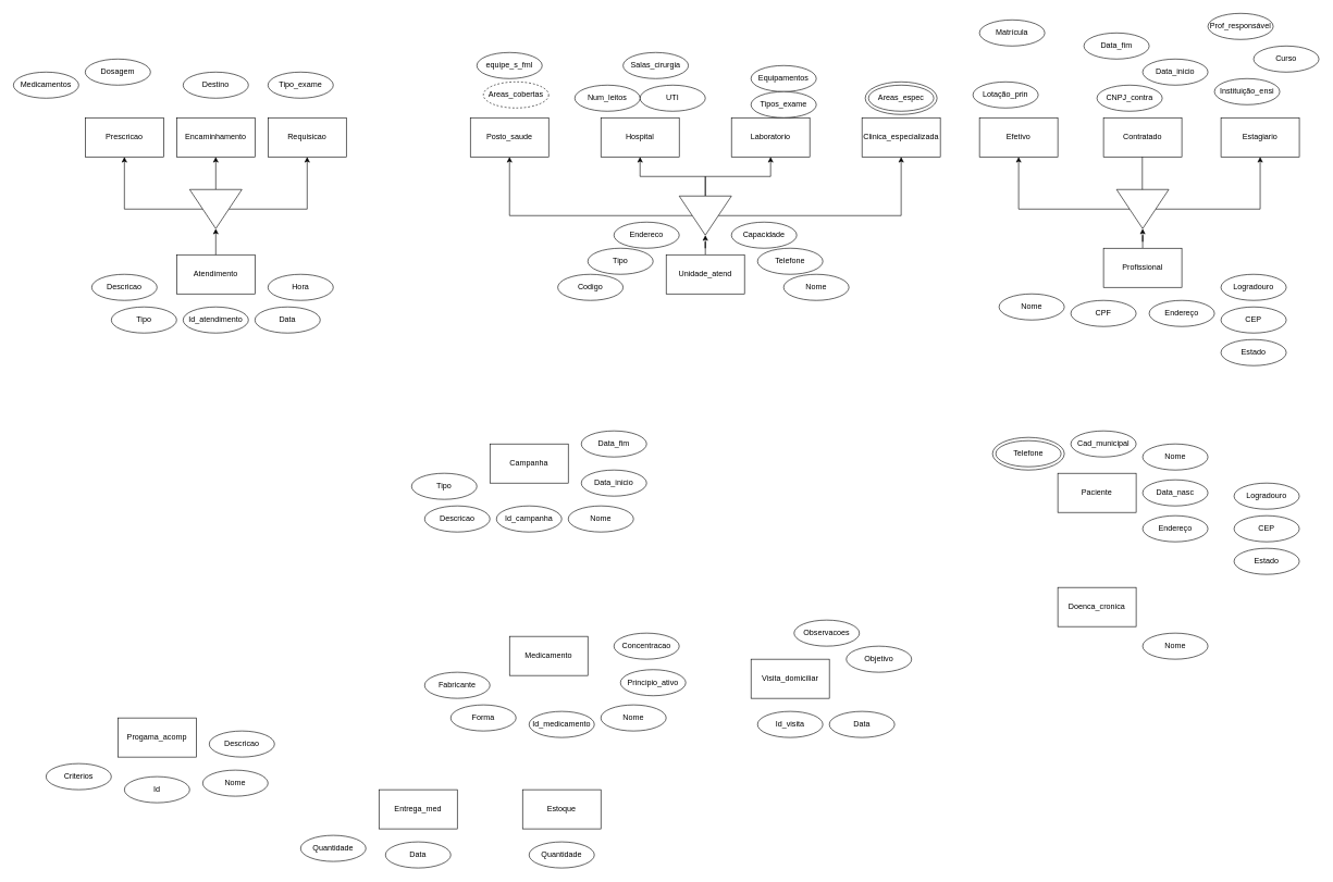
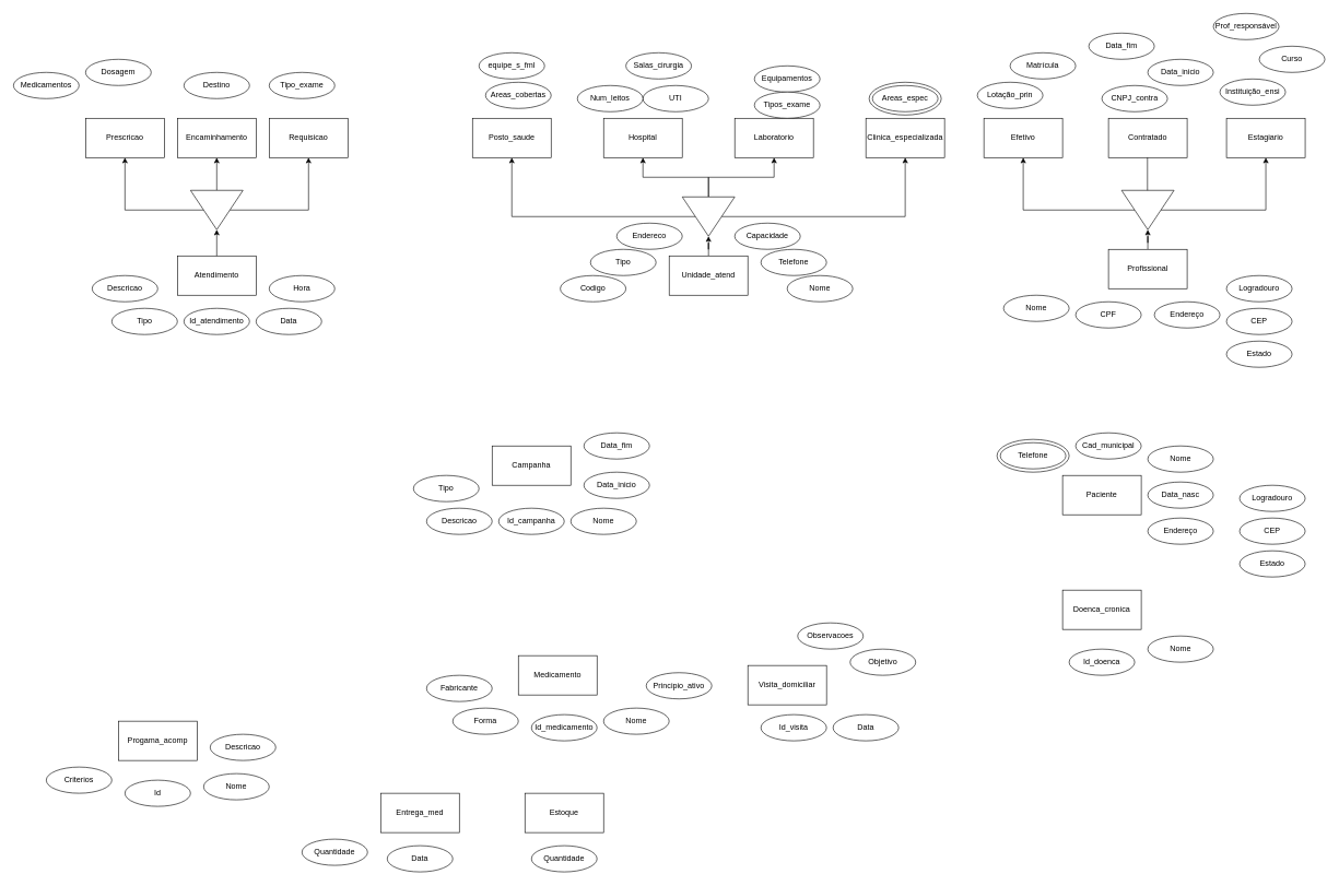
  <mxCell id="0" />
  <mxCell id="1" parent="0" />
  <mxCell id="2" value="" style="edgeStyle=orthogonalEdgeStyle;rounded=0;orthogonalLoop=1;jettySize=auto;html=1;" edge="1" parent="1" source="3" target="18"><mxGeometry relative="1" as="geometry" /></mxCell>
  <mxCell id="3" value="Unidade_atend" style="rounded=0;whiteSpace=wrap;html=1;" vertex="1" parent="1"><mxGeometry x="1020" y="390" width="120" height="60" as="geometry" /></mxCell>
  <mxCell id="4" value="Laboratorio" style="rounded=0;whiteSpace=wrap;html=1;" vertex="1" parent="1"><mxGeometry x="1120" y="180" width="120" height="60" as="geometry" /></mxCell>
  <mxCell id="5" value="Estagiario" style="rounded=0;whiteSpace=wrap;html=1;" vertex="1" parent="1"><mxGeometry x="1870" y="180" width="120" height="60" as="geometry" /></mxCell>
  <mxCell id="6" value="Efetivo" style="rounded=0;whiteSpace=wrap;html=1;" vertex="1" parent="1"><mxGeometry x="1500" y="180" width="120" height="60" as="geometry" /></mxCell>
  <mxCell id="7" value="" style="edgeStyle=orthogonalEdgeStyle;rounded=0;orthogonalLoop=1;jettySize=auto;html=1;" edge="1" parent="1" source="8" target="21"><mxGeometry relative="1" as="geometry" /></mxCell>
  <mxCell id="8" value="Profissional" style="rounded=0;whiteSpace=wrap;html=1;" vertex="1" parent="1"><mxGeometry x="1690" y="380" width="120" height="60" as="geometry" /></mxCell>
  <mxCell id="9" value="Contratado" style="rounded=0;whiteSpace=wrap;html=1;" vertex="1" parent="1"><mxGeometry x="1690" y="180" width="120" height="60" as="geometry" /></mxCell>
  <mxCell id="10" value="Atendimento" style="rounded=0;whiteSpace=wrap;html=1;" vertex="1" parent="1"><mxGeometry x="270" y="390" width="120" height="60" as="geometry" /></mxCell>
  <mxCell id="11" value="Clinica_especializada" style="rounded=0;whiteSpace=wrap;html=1;" vertex="1" parent="1"><mxGeometry x="1320" y="180" width="120" height="60" as="geometry" /></mxCell>
  <mxCell id="12" value="Hospital" style="rounded=0;whiteSpace=wrap;html=1;" vertex="1" parent="1"><mxGeometry x="920" y="180" width="120" height="60" as="geometry" /></mxCell>
  <mxCell id="13" value="Posto_saude" style="rounded=0;whiteSpace=wrap;html=1;" vertex="1" parent="1"><mxGeometry x="720" y="180" width="120" height="60" as="geometry" /></mxCell>
  <mxCell id="14" style="edgeStyle=orthogonalEdgeStyle;rounded=0;orthogonalLoop=1;jettySize=auto;html=1;entryX=0.5;entryY=1;entryDx=0;entryDy=0;" edge="1" parent="1" source="18" target="13"><mxGeometry relative="1" as="geometry" /></mxCell>
  <mxCell id="15" style="edgeStyle=orthogonalEdgeStyle;rounded=0;orthogonalLoop=1;jettySize=auto;html=1;entryX=0.5;entryY=1;entryDx=0;entryDy=0;" edge="1" parent="1" source="18" target="12"><mxGeometry relative="1" as="geometry" /></mxCell>
  <mxCell id="16" style="edgeStyle=orthogonalEdgeStyle;rounded=0;orthogonalLoop=1;jettySize=auto;html=1;entryX=0.5;entryY=1;entryDx=0;entryDy=0;" edge="1" parent="1" source="18" target="4"><mxGeometry relative="1" as="geometry" /></mxCell>
  <mxCell id="17" style="edgeStyle=orthogonalEdgeStyle;rounded=0;orthogonalLoop=1;jettySize=auto;html=1;entryX=0.5;entryY=1;entryDx=0;entryDy=0;" edge="1" parent="1" source="18" target="11"><mxGeometry relative="1" as="geometry" /></mxCell>
  <mxCell id="18" value="" style="triangle;whiteSpace=wrap;html=1;rotation=90;" vertex="1" parent="1"><mxGeometry x="1050" y="290" width="60" height="80" as="geometry" /></mxCell>
  <mxCell id="19" style="edgeStyle=orthogonalEdgeStyle;rounded=0;orthogonalLoop=1;jettySize=auto;html=1;entryX=0.5;entryY=1;entryDx=0;entryDy=0;" edge="1" parent="1" source="21" target="6"><mxGeometry relative="1" as="geometry" /></mxCell>
  <mxCell id="20" style="edgeStyle=orthogonalEdgeStyle;rounded=0;orthogonalLoop=1;jettySize=auto;html=1;entryX=0.5;entryY=1;entryDx=0;entryDy=0;" edge="1" parent="1" source="21" target="5"><mxGeometry relative="1" as="geometry" /></mxCell>
  <mxCell id="21" value="" style="triangle;whiteSpace=wrap;html=1;rotation=90;" vertex="1" parent="1"><mxGeometry x="1720" y="280" width="60" height="80" as="geometry" /></mxCell>
  <mxCell id="22" value="Requisicao" style="rounded=0;whiteSpace=wrap;html=1;" vertex="1" parent="1"><mxGeometry x="410" y="180" width="120" height="60" as="geometry" /></mxCell>
  <mxCell id="23" value="Prescricao" style="rounded=0;whiteSpace=wrap;html=1;shadow=0;" vertex="1" parent="1"><mxGeometry x="130" y="180" width="120" height="60" as="geometry" /></mxCell>
  <mxCell id="24" value="" style="edgeStyle=orthogonalEdgeStyle;rounded=0;orthogonalLoop=1;jettySize=auto;html=1;exitX=0.5;exitY=0;exitDx=0;exitDy=0;entryX=1;entryY=0.5;entryDx=0;entryDy=0;" edge="1" parent="1" target="29" source="10"><mxGeometry relative="1" as="geometry"><mxPoint x="330" y="380" as="sourcePoint" /></mxGeometry></mxCell>
  <mxCell id="25" value="Encaminhamento" style="rounded=0;whiteSpace=wrap;html=1;" vertex="1" parent="1"><mxGeometry x="270" y="180" width="120" height="60" as="geometry" /></mxCell>
  <mxCell id="26" style="edgeStyle=orthogonalEdgeStyle;rounded=0;orthogonalLoop=1;jettySize=auto;html=1;entryX=0.5;entryY=1;entryDx=0;entryDy=0;" edge="1" parent="1" source="29" target="25"><mxGeometry relative="1" as="geometry" /></mxCell>
  <mxCell id="27" style="edgeStyle=orthogonalEdgeStyle;rounded=0;orthogonalLoop=1;jettySize=auto;html=1;entryX=0.5;entryY=1;entryDx=0;entryDy=0;" edge="1" parent="1" source="29" target="23"><mxGeometry relative="1" as="geometry" /></mxCell>
  <mxCell id="28" style="edgeStyle=orthogonalEdgeStyle;rounded=0;orthogonalLoop=1;jettySize=auto;html=1;entryX=0.5;entryY=1;entryDx=0;entryDy=0;" edge="1" parent="1" source="29" target="22"><mxGeometry relative="1" as="geometry" /></mxCell>
  <mxCell id="29" value="" style="triangle;whiteSpace=wrap;html=1;rotation=90;" vertex="1" parent="1"><mxGeometry x="300" y="280" width="60" height="80" as="geometry" /></mxCell>
  <mxCell id="30" value="Progama_acomp" style="rounded=0;whiteSpace=wrap;html=1;" vertex="1" parent="1"><mxGeometry x="180" y="1100" width="120" height="60" as="geometry" /></mxCell>
- <mxCell id="31" value="Medicamento" style="rounded=0;whiteSpace=wrap;html=1;" vertex="1" parent="1"><mxGeometry x="780" y="975" width="120" height="60" as="geometry" /></mxCell>
- <mxCell id="32" value="Visita_domiciliar" style="rounded=0;whiteSpace=wrap;html=1;" vertex="1" parent="1"><mxGeometry x="1150" y="1010" width="120" height="60" as="geometry" /></mxCell>
+ <mxCell id="31" value="Medicamento" style="rounded=0;whiteSpace=wrap;html=1;" vertex="1" parent="1"><mxGeometry x="790" y="1000" width="120" height="60" as="geometry" /></mxCell>
+ <mxCell id="32" value="Visita_domiciliar" style="rounded=0;whiteSpace=wrap;html=1;" vertex="1" parent="1"><mxGeometry x="1140" y="1015" width="120" height="60" as="geometry" /></mxCell>
  <mxCell id="33" value="Paciente" style="rounded=0;whiteSpace=wrap;html=1;" vertex="1" parent="1"><mxGeometry x="1620" y="725" width="120" height="60" as="geometry" /></mxCell>
  <mxCell id="34" value="Campanha" style="rounded=0;whiteSpace=wrap;html=1;" vertex="1" parent="1"><mxGeometry x="750" y="680" width="120" height="60" as="geometry" /></mxCell>
  <mxCell id="35" value="Nome" style="ellipse;whiteSpace=wrap;html=1;" vertex="1" parent="1"><mxGeometry x="1200" y="420" width="100" height="40" as="geometry" /></mxCell>
  <mxCell id="36" value="Codigo" style="ellipse;whiteSpace=wrap;html=1;" vertex="1" parent="1"><mxGeometry x="854" y="420" width="100" height="40" as="geometry" /></mxCell>
  <mxCell id="37" value="Tipo" style="ellipse;whiteSpace=wrap;html=1;" vertex="1" parent="1"><mxGeometry x="900" y="380" width="100" height="40" as="geometry" /></mxCell>
  <mxCell id="38" value="Estado" style="ellipse;whiteSpace=wrap;html=1;" vertex="1" parent="1"><mxGeometry x="1870" y="520" width="100" height="40" as="geometry" /></mxCell>
  <mxCell id="39" value="Endereço" style="ellipse;whiteSpace=wrap;html=1;" vertex="1" parent="1"><mxGeometry x="1760" y="460" width="100" height="40" as="geometry" /></mxCell>
  <mxCell id="40" value="Nome" style="ellipse;whiteSpace=wrap;html=1;" vertex="1" parent="1"><mxGeometry x="1530" y="450" width="100" height="40" as="geometry" /></mxCell>
  <mxCell id="41" value="CPF" style="ellipse;whiteSpace=wrap;html=1;" vertex="1" parent="1"><mxGeometry x="1640" y="460" width="100" height="40" as="geometry" /></mxCell>
  <mxCell id="42" value="CEP" style="ellipse;whiteSpace=wrap;html=1;" vertex="1" parent="1"><mxGeometry x="1870" y="470" width="100" height="40" as="geometry" /></mxCell>
  <mxCell id="43" value="equipe_s_fml" style="ellipse;whiteSpace=wrap;html=1;" vertex="1" parent="1"><mxGeometry x="730" y="80" width="100" height="40" as="geometry" /></mxCell>
- <mxCell id="44" value="Areas_cobertas" style="ellipse;whiteSpace=wrap;html=1;dashed=1;" vertex="1" parent="1"><mxGeometry x="740" y="125" width="100" height="40" as="geometry" /></mxCell>
+ <mxCell id="44" value="Areas_cobertas" style="ellipse;whiteSpace=wrap;html=1;" vertex="1" parent="1"><mxGeometry x="740" y="125" width="100" height="40" as="geometry" /></mxCell>
  <mxCell id="45" value="" style="ellipse;whiteSpace=wrap;html=1;" vertex="1" parent="1"><mxGeometry x="1325" y="125" width="110" height="50" as="geometry" /></mxCell>
  <mxCell id="46" value="Areas_espec" style="ellipse;whiteSpace=wrap;html=1;" vertex="1" parent="1"><mxGeometry x="1330" y="130" width="100" height="40" as="geometry" /></mxCell>
  <mxCell id="47" value="Equipamentos" style="ellipse;whiteSpace=wrap;html=1;" vertex="1" parent="1"><mxGeometry x="1150" y="100" width="100" height="40" as="geometry" /></mxCell>
  <mxCell id="48" value="Tipos_exame" style="ellipse;whiteSpace=wrap;html=1;" vertex="1" parent="1"><mxGeometry x="1150" y="140" width="100" height="40" as="geometry" /></mxCell>
  <mxCell id="49" value="UTI" style="ellipse;whiteSpace=wrap;html=1;" vertex="1" parent="1"><mxGeometry x="980" y="130" width="100" height="40" as="geometry" /></mxCell>
  <mxCell id="50" value="Salas_cirurgia" style="ellipse;whiteSpace=wrap;html=1;" vertex="1" parent="1"><mxGeometry x="954" y="80" width="100" height="40" as="geometry" /></mxCell>
  <mxCell id="51" value="Num_leitos" style="ellipse;whiteSpace=wrap;html=1;" vertex="1" parent="1"><mxGeometry x="880" y="130" width="100" height="40" as="geometry" /></mxCell>
  <mxCell id="52" value="Capacidade" style="ellipse;whiteSpace=wrap;html=1;" vertex="1" parent="1"><mxGeometry x="1120" y="340" width="100" height="40" as="geometry" /></mxCell>
  <mxCell id="53" value="Telefone" style="ellipse;whiteSpace=wrap;html=1;" vertex="1" parent="1"><mxGeometry x="1160" y="380" width="100" height="40" as="geometry" /></mxCell>
  <mxCell id="54" value="Endereco" style="ellipse;whiteSpace=wrap;html=1;" vertex="1" parent="1"><mxGeometry x="940" y="340" width="100" height="40" as="geometry" /></mxCell>
  <mxCell id="55" value="Logradouro" style="ellipse;whiteSpace=wrap;html=1;" vertex="1" parent="1"><mxGeometry x="1870" y="420" width="100" height="40" as="geometry" /></mxCell>
- <mxCell id="56" value="Matrícula" style="ellipse;whiteSpace=wrap;html=1;" vertex="1" parent="1"><mxGeometry x="1500" y="30" width="100" height="40" as="geometry" /></mxCell>
+ <mxCell id="56" value="Matrícula" style="ellipse;whiteSpace=wrap;html=1;" vertex="1" parent="1"><mxGeometry x="1540" y="80" width="100" height="40" as="geometry" /></mxCell>
  <mxCell id="57" value="Lotação_prin" style="ellipse;whiteSpace=wrap;html=1;" vertex="1" parent="1"><mxGeometry x="1490" y="125" width="100" height="40" as="geometry" /></mxCell>
  <mxCell id="58" value="" style="endArrow=none;html=1;rounded=0;" edge="1" parent="1"><mxGeometry width="50" height="50" relative="1" as="geometry"><mxPoint x="1749.5" y="290" as="sourcePoint" /><mxPoint x="1749.5" y="240" as="targetPoint" /></mxGeometry></mxCell>
  <mxCell id="59" value="CNPJ_contra" style="ellipse;whiteSpace=wrap;html=1;" vertex="1" parent="1"><mxGeometry x="1680" y="130" width="100" height="40" as="geometry" /></mxCell>
  <mxCell id="60" value="Data_inicio" style="ellipse;whiteSpace=wrap;html=1;" vertex="1" parent="1"><mxGeometry x="1750" y="90" width="100" height="40" as="geometry" /></mxCell>
  <mxCell id="61" value="Data_fim" style="ellipse;whiteSpace=wrap;html=1;" vertex="1" parent="1"><mxGeometry x="1660" y="50" width="100" height="40" as="geometry" /></mxCell>
  <mxCell id="62" value="Instituição_ensi" style="ellipse;whiteSpace=wrap;html=1;" vertex="1" parent="1"><mxGeometry x="1860" y="120" width="100" height="40" as="geometry" /></mxCell>
  <mxCell id="63" value="Curso" style="ellipse;whiteSpace=wrap;html=1;" vertex="1" parent="1"><mxGeometry x="1920" y="70" width="100" height="40" as="geometry" /></mxCell>
  <mxCell id="64" value="Prof_responsável" style="ellipse;whiteSpace=wrap;html=1;" vertex="1" parent="1"><mxGeometry x="1850" y="20" width="100" height="40" as="geometry" /></mxCell>
  <mxCell id="65" value="Doenca_cronica" style="rounded=0;whiteSpace=wrap;html=1;" vertex="1" parent="1"><mxGeometry x="1620" y="900" width="120" height="60" as="geometry" /></mxCell>
  <mxCell id="66" value="Cad_municipal" style="ellipse;whiteSpace=wrap;html=1;" vertex="1" parent="1"><mxGeometry x="1640" y="660" width="100" height="40" as="geometry" /></mxCell>
  <mxCell id="67" value="Nome" style="ellipse;whiteSpace=wrap;html=1;" vertex="1" parent="1"><mxGeometry x="1750" y="680" width="100" height="40" as="geometry" /></mxCell>
  <mxCell id="68" value="Data_nasc" style="ellipse;whiteSpace=wrap;html=1;" vertex="1" parent="1"><mxGeometry x="1750" y="735" width="100" height="40" as="geometry" /></mxCell>
  <mxCell id="69" value="Endereço" style="ellipse;whiteSpace=wrap;html=1;" vertex="1" parent="1"><mxGeometry x="1750" y="790" width="100" height="40" as="geometry" /></mxCell>
  <mxCell id="70" value="Estado" style="ellipse;whiteSpace=wrap;html=1;" vertex="1" parent="1"><mxGeometry x="1890" y="840" width="100" height="40" as="geometry" /></mxCell>
  <mxCell id="71" value="CEP" style="ellipse;whiteSpace=wrap;html=1;" vertex="1" parent="1"><mxGeometry x="1890" y="790" width="100" height="40" as="geometry" /></mxCell>
  <mxCell id="72" value="Logradouro" style="ellipse;whiteSpace=wrap;html=1;" vertex="1" parent="1"><mxGeometry x="1890" y="740" width="100" height="40" as="geometry" /></mxCell>
  <mxCell id="73" value="" style="group" vertex="1" connectable="0" parent="1"><mxGeometry x="1520" y="670" width="110" height="50" as="geometry" /></mxCell>
  <mxCell id="74" value="" style="ellipse;whiteSpace=wrap;html=1;" vertex="1" parent="73"><mxGeometry width="110" height="50" as="geometry" /></mxCell>
  <mxCell id="75" value="Telefone" style="ellipse;whiteSpace=wrap;html=1;" vertex="1" parent="73"><mxGeometry x="5" y="5" width="100" height="40" as="geometry" /></mxCell>
+ <mxCell id="76" value="Id_doenca" style="ellipse;whiteSpace=wrap;html=1;" vertex="1" parent="1"><mxGeometry x="1630" y="990" width="100" height="40" as="geometry" /></mxCell>
  <mxCell id="77" value="Nome" style="ellipse;whiteSpace=wrap;html=1;" vertex="1" parent="1"><mxGeometry x="1750" y="970" width="100" height="40" as="geometry" /></mxCell>
  <mxCell id="78" value="Id_atendimento" style="ellipse;whiteSpace=wrap;html=1;" vertex="1" parent="1"><mxGeometry x="280" y="470" width="100" height="40" as="geometry" /></mxCell>
  <mxCell id="79" value="Data" style="ellipse;whiteSpace=wrap;html=1;" vertex="1" parent="1"><mxGeometry x="390" y="470" width="100" height="40" as="geometry" /></mxCell>
  <mxCell id="80" value="Hora" style="ellipse;whiteSpace=wrap;html=1;" vertex="1" parent="1"><mxGeometry x="410" y="420" width="100" height="40" as="geometry" /></mxCell>
  <mxCell id="81" value="Tipo" style="ellipse;whiteSpace=wrap;html=1;" vertex="1" parent="1"><mxGeometry x="170" y="470" width="100" height="40" as="geometry" /></mxCell>
  <mxCell id="82" value="Descricao" style="ellipse;whiteSpace=wrap;html=1;" vertex="1" parent="1"><mxGeometry x="140" y="420" width="100" height="40" as="geometry" /></mxCell>
  <mxCell id="83" value="Medicamentos" style="ellipse;whiteSpace=wrap;html=1;" vertex="1" parent="1"><mxGeometry x="20" y="110" width="100" height="40" as="geometry" /></mxCell>
  <mxCell id="84" value="Dosagem" style="ellipse;whiteSpace=wrap;html=1;shadow=0;" vertex="1" parent="1"><mxGeometry x="130" y="90" width="100" height="40" as="geometry" /></mxCell>
  <mxCell id="85" value="Destino" style="ellipse;whiteSpace=wrap;html=1;" vertex="1" parent="1"><mxGeometry x="280" y="110" width="100" height="40" as="geometry" /></mxCell>
  <mxCell id="86" value="Tipo_exame" style="ellipse;whiteSpace=wrap;html=1;" vertex="1" parent="1"><mxGeometry x="410" y="110" width="100" height="40" as="geometry" /></mxCell>
  <mxCell id="87" value="Id_campanha" style="ellipse;whiteSpace=wrap;html=1;" vertex="1" parent="1"><mxGeometry x="760" y="775" width="100" height="40" as="geometry" /></mxCell>
  <mxCell id="88" value="Nome" style="ellipse;whiteSpace=wrap;html=1;" vertex="1" parent="1"><mxGeometry x="870" y="775" width="100" height="40" as="geometry" /></mxCell>
  <mxCell id="89" value="Descricao" style="ellipse;whiteSpace=wrap;html=1;" vertex="1" parent="1"><mxGeometry x="650" y="775" width="100" height="40" as="geometry" /></mxCell>
  <mxCell id="90" value="Tipo" style="ellipse;whiteSpace=wrap;html=1;" vertex="1" parent="1"><mxGeometry x="630" y="725" width="100" height="40" as="geometry" /></mxCell>
  <mxCell id="91" value="Data_inicio" style="ellipse;whiteSpace=wrap;html=1;" vertex="1" parent="1"><mxGeometry x="890" y="720" width="100" height="40" as="geometry" /></mxCell>
  <mxCell id="92" value="Data_fim" style="ellipse;whiteSpace=wrap;html=1;" vertex="1" parent="1"><mxGeometry x="890" y="660" width="100" height="40" as="geometry" /></mxCell>
  <mxCell id="93" value="Id_visita" style="ellipse;whiteSpace=wrap;html=1;" vertex="1" parent="1"><mxGeometry x="1160" y="1090" width="100" height="40" as="geometry" /></mxCell>
  <mxCell id="94" value="Data" style="ellipse;whiteSpace=wrap;html=1;" vertex="1" parent="1"><mxGeometry x="1270" y="1090" width="100" height="40" as="geometry" /></mxCell>
  <mxCell id="95" value="Objetivo" style="ellipse;whiteSpace=wrap;html=1;" vertex="1" parent="1"><mxGeometry x="1296" y="990" width="100" height="40" as="geometry" /></mxCell>
  <mxCell id="96" value="Observacoes" style="ellipse;whiteSpace=wrap;html=1;" vertex="1" parent="1"><mxGeometry x="1216" y="950" width="100" height="40" as="geometry" /></mxCell>
  <mxCell id="97" value="Id_medicamento" style="ellipse;whiteSpace=wrap;html=1;" vertex="1" parent="1"><mxGeometry x="810" y="1090" width="100" height="40" as="geometry" /></mxCell>
  <mxCell id="98" value="Nome" style="ellipse;whiteSpace=wrap;html=1;" vertex="1" parent="1"><mxGeometry x="920" y="1080" width="100" height="40" as="geometry" /></mxCell>
- <mxCell id="99" value="Principio_ativo" style="ellipse;whiteSpace=wrap;html=1;" vertex="1" parent="1"><mxGeometry x="950" y="1026" width="100" height="40" as="geometry" /></mxCell>
- <mxCell id="100" value="Concentracao" style="ellipse;whiteSpace=wrap;html=1;" vertex="1" parent="1"><mxGeometry x="940" y="970" width="100" height="40" as="geometry" /></mxCell>
+ <mxCell id="99" value="Principio_ativo" style="ellipse;whiteSpace=wrap;html=1;" vertex="1" parent="1"><mxGeometry x="985" y="1026" width="100" height="40" as="geometry" /></mxCell>
  <mxCell id="101" value="Forma" style="ellipse;whiteSpace=wrap;html=1;" vertex="1" parent="1"><mxGeometry x="690" y="1080" width="100" height="40" as="geometry" /></mxCell>
  <mxCell id="102" value="Fabricante" style="ellipse;whiteSpace=wrap;html=1;" vertex="1" parent="1"><mxGeometry x="650" y="1030" width="100" height="40" as="geometry" /></mxCell>
  <mxCell id="103" value="Id" style="ellipse;whiteSpace=wrap;html=1;" vertex="1" parent="1"><mxGeometry x="190" y="1190" width="100" height="40" as="geometry" /></mxCell>
  <mxCell id="104" value="Estoque" style="rounded=0;whiteSpace=wrap;html=1;" vertex="1" parent="1"><mxGeometry x="800" y="1210" width="120" height="60" as="geometry" /></mxCell>
  <mxCell id="105" value="Quantidade" style="ellipse;whiteSpace=wrap;html=1;" vertex="1" parent="1"><mxGeometry x="810" y="1290" width="100" height="40" as="geometry" /></mxCell>
  <mxCell id="106" value="Entrega_med" style="rounded=0;whiteSpace=wrap;html=1;" vertex="1" parent="1"><mxGeometry x="580" y="1210" width="120" height="60" as="geometry" /></mxCell>
  <mxCell id="107" value="Data" style="ellipse;whiteSpace=wrap;html=1;" vertex="1" parent="1"><mxGeometry x="590" y="1290" width="100" height="40" as="geometry" /></mxCell>
  <mxCell id="108" value="Quantidade" style="ellipse;whiteSpace=wrap;html=1;" vertex="1" parent="1"><mxGeometry x="460" y="1280" width="100" height="40" as="geometry" /></mxCell>
  <mxCell id="109" value="Nome" style="ellipse;whiteSpace=wrap;html=1;" vertex="1" parent="1"><mxGeometry x="310" y="1180" width="100" height="40" as="geometry" /></mxCell>
  <mxCell id="110" value="Descricao" style="ellipse;whiteSpace=wrap;html=1;" vertex="1" parent="1"><mxGeometry x="320" y="1120" width="100" height="40" as="geometry" /></mxCell>
  <mxCell id="111" value="Criterios" style="ellipse;whiteSpace=wrap;html=1;" vertex="1" parent="1"><mxGeometry x="70" y="1170" width="100" height="40" as="geometry" /></mxCell>
